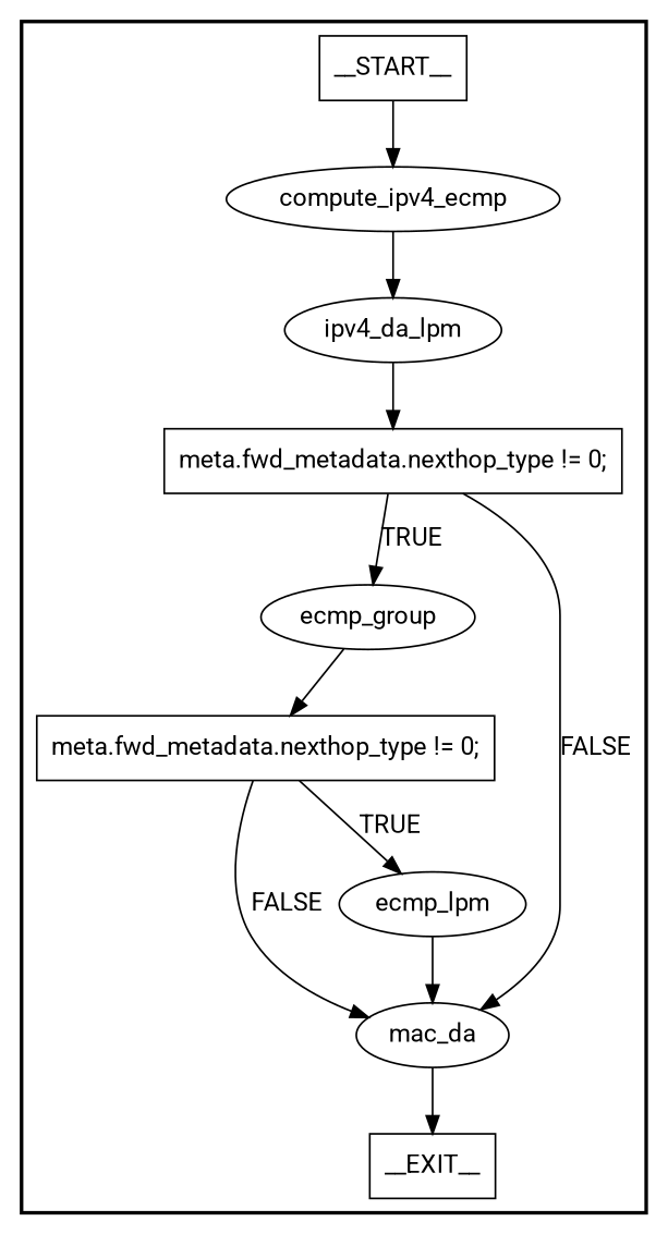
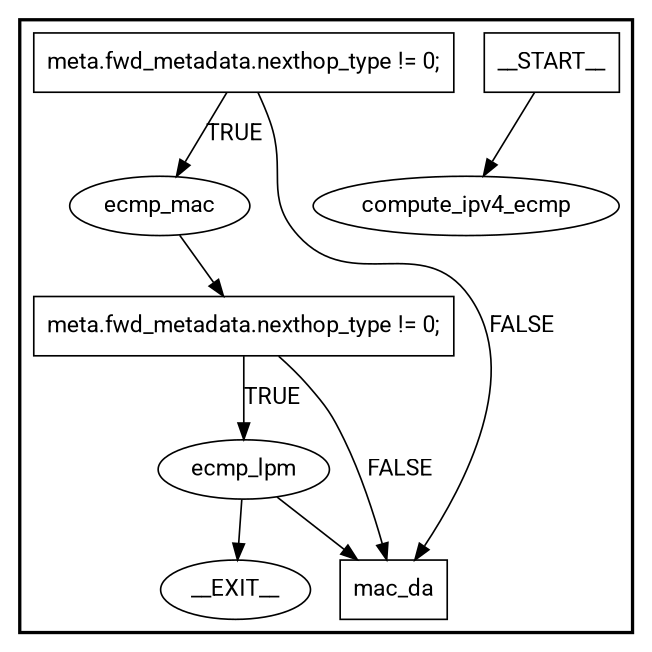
  digraph {
    fontname=Roboto
    node [fontname=Roboto shape=ellipse style=solid]
    edge [fontname=Roboto]
    n1 [label=__START__ shape=rectangle]
    n2 [label=compute_ipv4_ecmp]
-   n3 [label=__EXIT__ shape=rectangle]
-   n4 [label=ipv4_da_lpm]
+   n3 [label=__EXIT__]
    n5 [label="meta.fwd_metadata.nexthop_type != 0;" shape=rectangle]
-   n6 [label=ecmp_group]
-   n7 [label=mac_da]
+   n6 [label=ecmp_mac]
+   n7 [label=mac_da shape=box]
    n8 [label="meta.fwd_metadata.nexthop_type != 0;" shape=rectangle]
    n9 [label=ecmp_lpm]
    subgraph cluster_1 {
      labeljust=r
      style=bold
      n1
      n2
      n3
-     n4
      n5
      n6
      n7
      n8
      n9
    }
    n1 -> n2
-   n2 -> n4
-   n4 -> n5
    n5 -> n6 [label=TRUE]
    n5 -> n7 [label=FALSE]
    n6 -> n8
-   n7 -> n3
+   n9 -> n3
    n8 -> n7 [label=FALSE]
    n8 -> n9 [label=TRUE]
    n9 -> n7
  }
